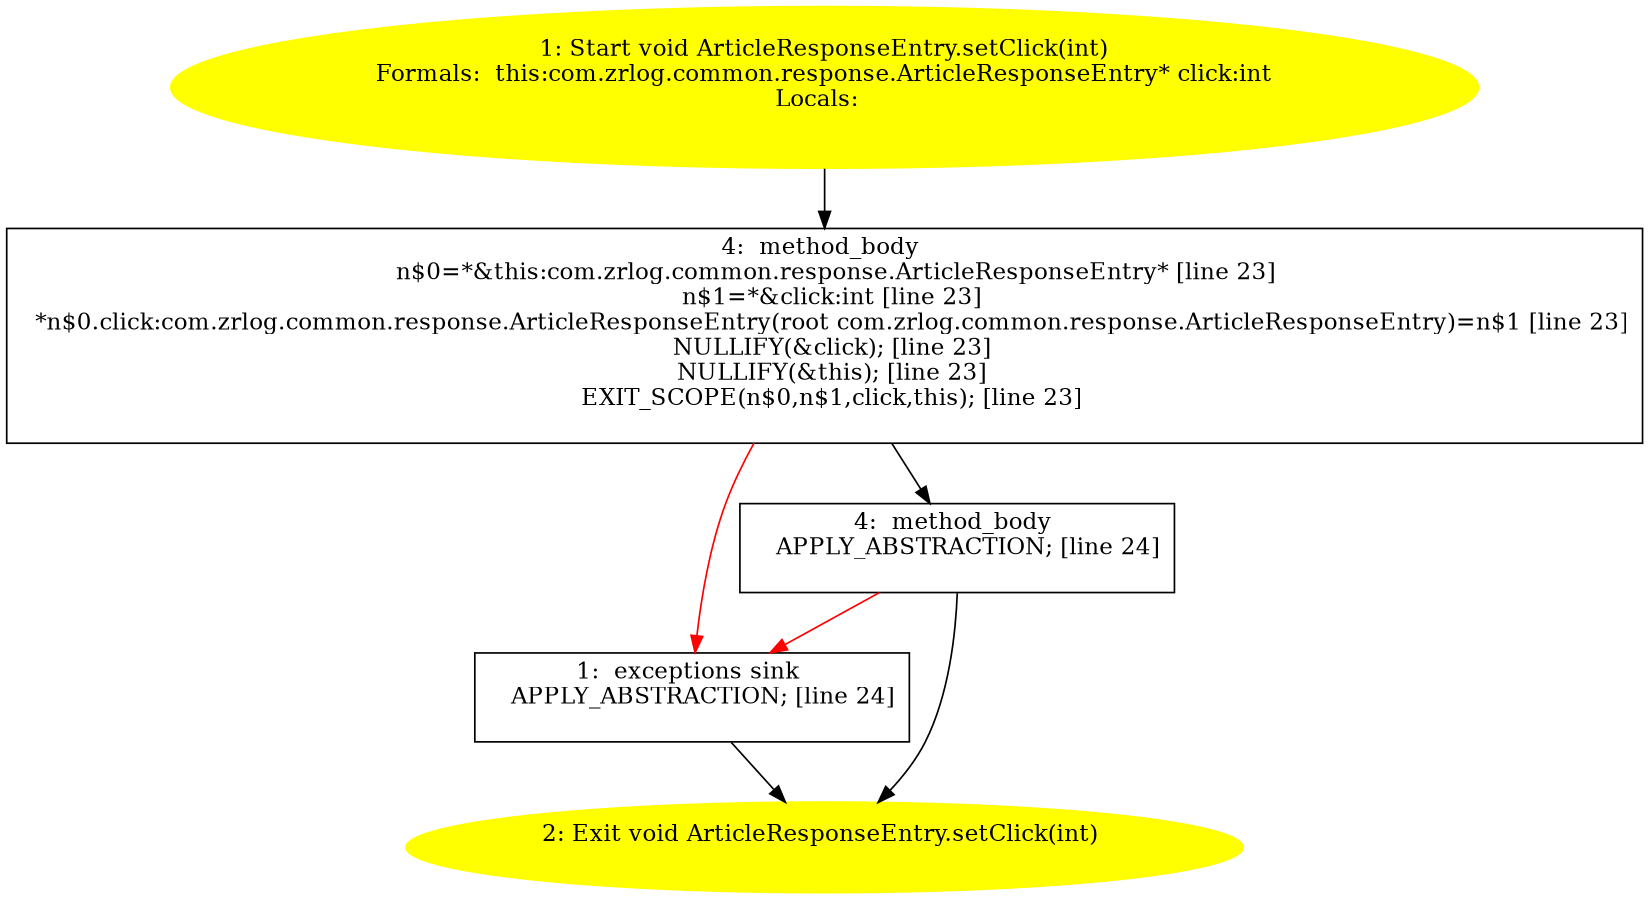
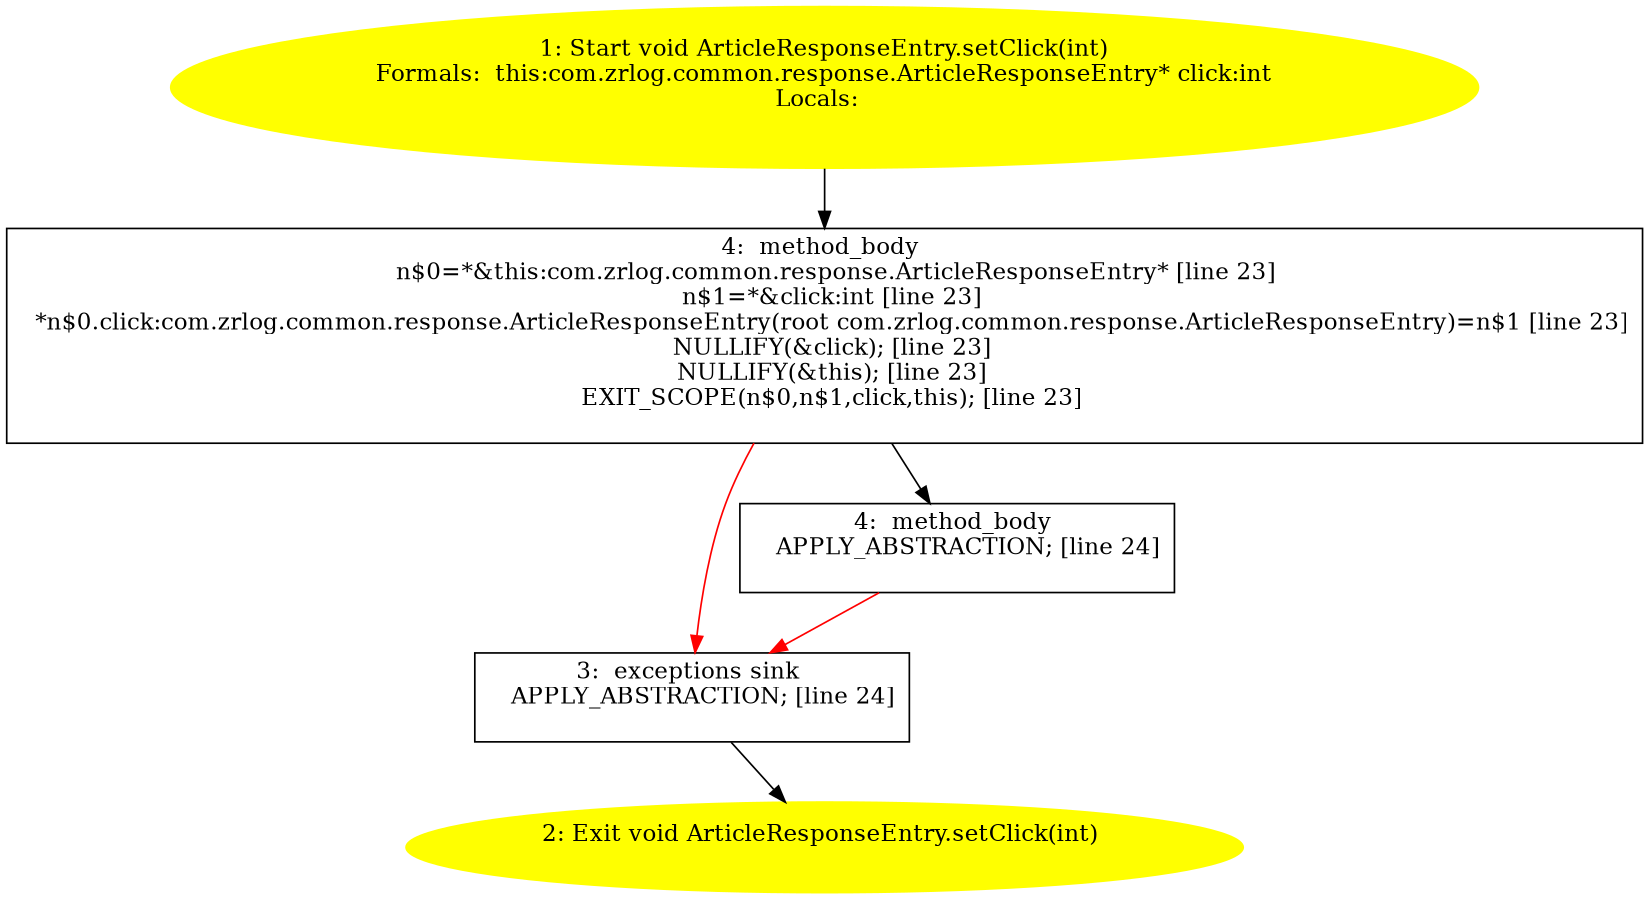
  digraph {
    node [shape=box]
    n1 [color=yellow label="1: Start void ArticleResponseEntry.setClick(int)\nFormals:  this:com.zrlog.common.response.ArticleResponseEntry* click:int\nLocals:  \n  " style=filled shape=""]
    n2 [label="4:  method_body \n   n$0=*&this:com.zrlog.common.response.ArticleResponseEntry* [line 23]\n  n$1=*&click:int [line 23]\n  *n$0.click:com.zrlog.common.response.ArticleResponseEntry(root com.zrlog.common.response.ArticleResponseEntry)=n$1 [line 23]\n  NULLIFY(&click); [line 23]\n  NULLIFY(&this); [line 23]\n  EXIT_SCOPE(n$0,n$1,click,this); [line 23]\n "]
-   n3 [label="1:  exceptions sink \n   APPLY_ABSTRACTION; [line 24]\n "]
+   n3 [label="3:  exceptions sink \n   APPLY_ABSTRACTION; [line 24]\n "]
    n4 [label="4:  method_body \n   APPLY_ABSTRACTION; [line 24]\n "]
    n5 [color=yellow label="2: Exit void ArticleResponseEntry.setClick(int) \n  " style=filled shape=""]
    n1 -> n2
    n2 -> n3 [color=red]
    n2 -> n4
    n3 -> n5
    n4 -> n3 [color=red]
-   n4 -> n5
  }
